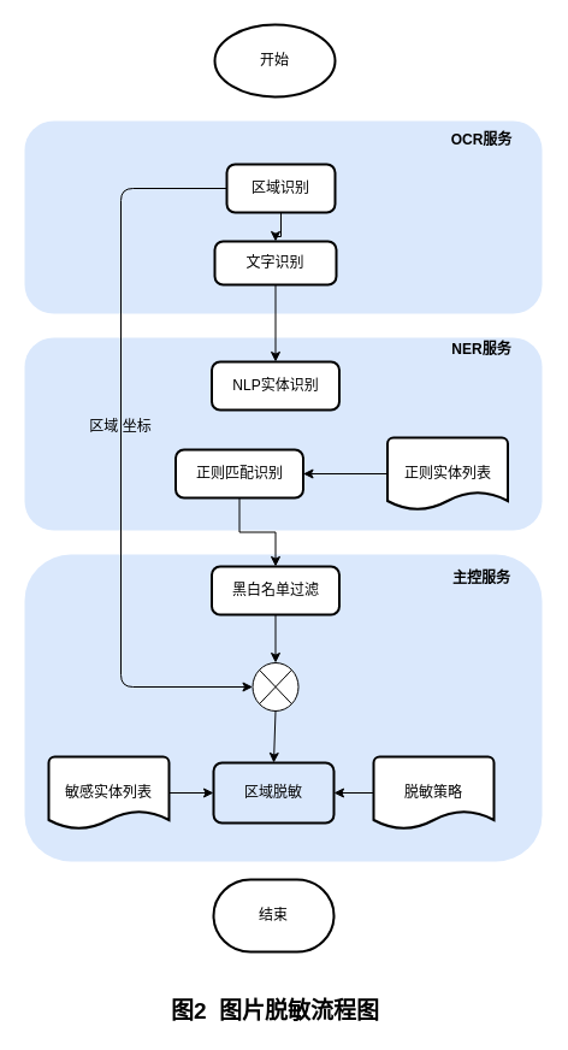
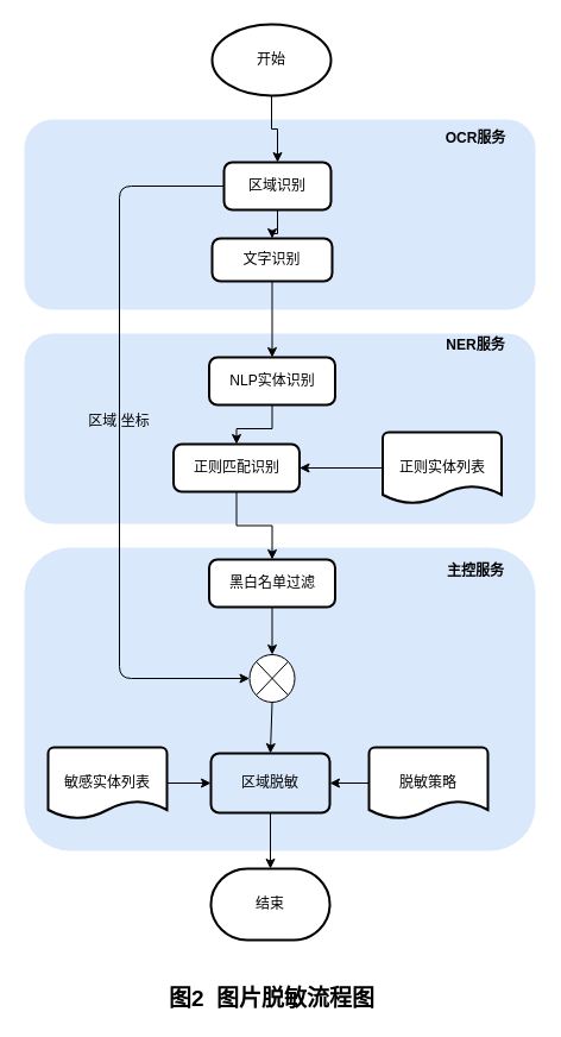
  <mxCell id="0" />
  <mxCell id="1" parent="0" />
  <mxCell id="2" value="" style="rounded=1;whiteSpace=wrap;html=1;dashed=1;fillColor=#dae8fc;strokeColor=none;" vertex="1" parent="1"><mxGeometry x="20" y="460" width="430" height="255" as="geometry" /></mxCell>
  <mxCell id="3" value="" style="rounded=1;whiteSpace=wrap;html=1;dashed=1;fillColor=#dae8fc;strokeColor=none;" vertex="1" parent="1"><mxGeometry x="20" y="280" width="430" height="160" as="geometry" /></mxCell>
  <mxCell id="4" value="" style="rounded=1;whiteSpace=wrap;html=1;dashed=1;fillColor=#dae8fc;strokeColor=none;" vertex="1" parent="1"><mxGeometry x="20" y="100" width="430" height="160" as="geometry" /></mxCell>
+ <mxCell id="5" value="" style="edgeStyle=orthogonalEdgeStyle;rounded=0;orthogonalLoop=1;jettySize=auto;html=1;entryX=0.5;entryY=0;entryDx=0;entryDy=0;" edge="1" parent="1" source="6" target="8"><mxGeometry relative="1" as="geometry" /></mxCell>
  <mxCell id="6" value="开始" style="strokeWidth=2;html=1;shape=mxgraph.flowchart.start_1;whiteSpace=wrap;" vertex="1" parent="1"><mxGeometry x="178" y="20" width="100" height="60" as="geometry" /></mxCell>
  <mxCell id="7" value="" style="edgeStyle=orthogonalEdgeStyle;rounded=0;orthogonalLoop=1;jettySize=auto;html=1;entryX=0.5;entryY=0;entryDx=0;entryDy=0;" edge="1" parent="1" source="8" target="10"><mxGeometry relative="1" as="geometry" /></mxCell>
  <mxCell id="8" value="区域识别" style="rounded=1;whiteSpace=wrap;html=1;absoluteArcSize=1;arcSize=14;strokeWidth=2;" vertex="1" parent="1"><mxGeometry x="188" y="136" width="90" height="40" as="geometry" /></mxCell>
  <mxCell id="9" value="" style="edgeStyle=orthogonalEdgeStyle;rounded=0;orthogonalLoop=1;jettySize=auto;html=1;" edge="1" parent="1" source="10" target="12"><mxGeometry relative="1" as="geometry" /></mxCell>
  <mxCell id="10" value="文字识别" style="rounded=1;whiteSpace=wrap;html=1;absoluteArcSize=1;arcSize=14;strokeWidth=2;" vertex="1" parent="1"><mxGeometry x="178" y="200" width="101" height="36" as="geometry" /></mxCell>
+ <mxCell id="11" value="" style="edgeStyle=orthogonalEdgeStyle;rounded=0;orthogonalLoop=1;jettySize=auto;html=1;" edge="1" parent="1" source="12" target="14"><mxGeometry relative="1" as="geometry" /></mxCell>
  <mxCell id="12" value="NLP实体识别" style="rounded=1;whiteSpace=wrap;html=1;absoluteArcSize=1;arcSize=14;strokeWidth=2;" vertex="1" parent="1"><mxGeometry x="175.5" y="300" width="106" height="40" as="geometry" /></mxCell>
  <mxCell id="13" value="" style="edgeStyle=orthogonalEdgeStyle;rounded=0;orthogonalLoop=1;jettySize=auto;html=1;" edge="1" parent="1" source="14" target="16"><mxGeometry relative="1" as="geometry" /></mxCell>
  <mxCell id="14" value="正则匹配识别" style="rounded=1;whiteSpace=wrap;html=1;absoluteArcSize=1;arcSize=14;strokeWidth=2;" vertex="1" parent="1"><mxGeometry x="145.5" y="373" width="106" height="40" as="geometry" /></mxCell>
  <mxCell id="15" value="" style="edgeStyle=orthogonalEdgeStyle;rounded=0;orthogonalLoop=1;jettySize=auto;html=1;entryX=0.5;entryY=0;entryDx=0;entryDy=0;entryPerimeter=0;" edge="1" parent="1" source="16" target="22"><mxGeometry relative="1" as="geometry" /></mxCell>
  <mxCell id="16" value="黑白名单过滤" style="rounded=1;whiteSpace=wrap;html=1;absoluteArcSize=1;arcSize=14;strokeWidth=2;" vertex="1" parent="1"><mxGeometry x="175.5" y="470" width="106" height="40" as="geometry" /></mxCell>
  <mxCell id="17" value="" style="edgeStyle=orthogonalEdgeStyle;rounded=0;orthogonalLoop=1;jettySize=auto;html=1;" edge="1" parent="1" source="18" target="20"><mxGeometry relative="1" as="geometry" /></mxCell>
  <mxCell id="18" value="脱敏策略" style="strokeWidth=2;html=1;shape=mxgraph.flowchart.document2;whiteSpace=wrap;size=0.25;" vertex="1" parent="1"><mxGeometry x="310" y="628" width="100" height="60" as="geometry" /></mxCell>
+ <mxCell id="19" value="" style="edgeStyle=orthogonalEdgeStyle;rounded=0;orthogonalLoop=1;jettySize=auto;html=1;" edge="1" parent="1" source="20" target="21"><mxGeometry relative="1" as="geometry" /></mxCell>
  <mxCell id="20" value="区域脱敏" style="rounded=1;whiteSpace=wrap;html=1;absoluteArcSize=1;arcSize=14;strokeWidth=2;fillColor=#dae8fc;" vertex="1" parent="1"><mxGeometry x="177" y="633" width="100" height="50" as="geometry" /></mxCell>
  <mxCell id="21" value="结束" style="strokeWidth=2;html=1;shape=mxgraph.flowchart.terminator;whiteSpace=wrap;" vertex="1" parent="1"><mxGeometry x="177" y="730" width="100" height="60" as="geometry" /></mxCell>
  <mxCell id="22" value="" style="verticalLabelPosition=bottom;verticalAlign=top;html=1;shape=mxgraph.flowchart.or;" vertex="1" parent="1"><mxGeometry x="209.5" y="550" width="38" height="40" as="geometry" /></mxCell>
  <mxCell id="23" value="" style="edgeStyle=elbowEdgeStyle;elbow=horizontal;endArrow=classic;html=1;entryX=0;entryY=0.5;entryDx=0;entryDy=0;entryPerimeter=0;exitX=0;exitY=0.5;exitDx=0;exitDy=0;" edge="1" parent="1" source="8" target="22"><mxGeometry width="50" height="50" relative="1" as="geometry"><mxPoint x="227" y="170" as="sourcePoint" /><mxPoint x="140" y="570" as="targetPoint" /><Array as="points"><mxPoint x="100" y="420" /><mxPoint x="30" y="470" /></Array></mxGeometry></mxCell>
  <mxCell id="24" value="区域 坐标" style="text;html=1;strokeColor=none;fillColor=none;align=center;verticalAlign=middle;whiteSpace=wrap;rounded=0;" vertex="1" parent="1"><mxGeometry x="69" y="344" width="62" height="20" as="geometry" /></mxCell>
  <mxCell id="25" value="" style="endArrow=classic;html=1;entryX=0.5;entryY=0;entryDx=0;entryDy=0;exitX=0.5;exitY=1;exitDx=0;exitDy=0;exitPerimeter=0;" edge="1" parent="1" source="22" target="20"><mxGeometry width="50" height="50" relative="1" as="geometry"><mxPoint x="210" y="560" as="sourcePoint" /><mxPoint x="260" y="510" as="targetPoint" /></mxGeometry></mxCell>
  <mxCell id="26" value="" style="edgeStyle=orthogonalEdgeStyle;rounded=0;orthogonalLoop=1;jettySize=auto;html=1;" edge="1" parent="1" source="27" target="20"><mxGeometry relative="1" as="geometry" /></mxCell>
  <mxCell id="27" value="敏感实体列表" style="strokeWidth=2;html=1;shape=mxgraph.flowchart.document2;whiteSpace=wrap;size=0.25;" vertex="1" parent="1"><mxGeometry x="40" y="628" width="100" height="60" as="geometry" /></mxCell>
  <mxCell id="28" value="OCR服务" style="text;html=1;strokeColor=none;fillColor=none;align=center;verticalAlign=middle;whiteSpace=wrap;rounded=0;dashed=1;fontStyle=1" vertex="1" parent="1"><mxGeometry x="370" y="106" width="60" height="20" as="geometry" /></mxCell>
  <mxCell id="29" value="NER服务" style="text;html=1;strokeColor=none;fillColor=none;align=center;verticalAlign=middle;whiteSpace=wrap;rounded=0;dashed=1;fontStyle=1" vertex="1" parent="1"><mxGeometry x="370" y="280" width="60" height="20" as="geometry" /></mxCell>
  <mxCell id="30" value="主控服务" style="text;html=1;strokeColor=none;fillColor=none;align=center;verticalAlign=middle;whiteSpace=wrap;rounded=0;dashed=1;fontStyle=1" vertex="1" parent="1"><mxGeometry x="370" y="470" width="60" height="20" as="geometry" /></mxCell>
  <mxCell id="31" value="图2 &amp;nbsp;图片脱敏流程图" style="text;html=1;strokeColor=none;fillColor=none;align=center;verticalAlign=middle;whiteSpace=wrap;rounded=0;dashed=1;fontStyle=1;fontSize=19;" vertex="1" parent="1"><mxGeometry x="134.5" y="830" width="187" height="20" as="geometry" /></mxCell>
  <mxCell id="32" value="" style="edgeStyle=orthogonalEdgeStyle;rounded=0;orthogonalLoop=1;jettySize=auto;html=1;fontSize=15;" edge="1" parent="1" source="33" target="14"><mxGeometry relative="1" as="geometry" /></mxCell>
  <mxCell id="33" value="正则实体列表" style="strokeWidth=2;html=1;shape=mxgraph.flowchart.document2;whiteSpace=wrap;size=0.25;" vertex="1" parent="1"><mxGeometry x="321.5" y="363" width="100" height="60" as="geometry" /></mxCell>
